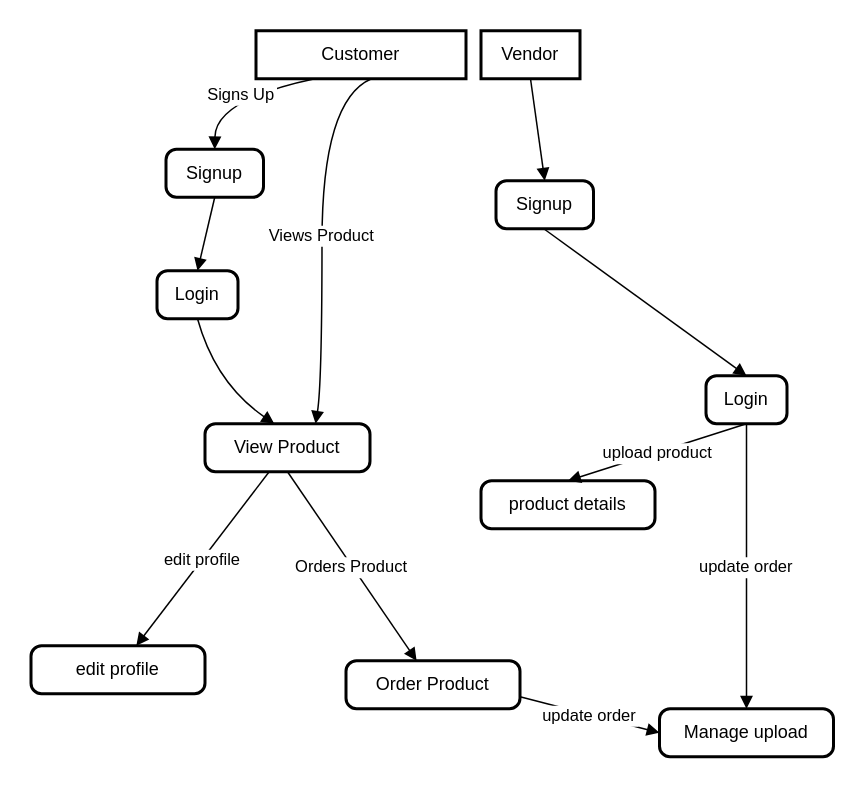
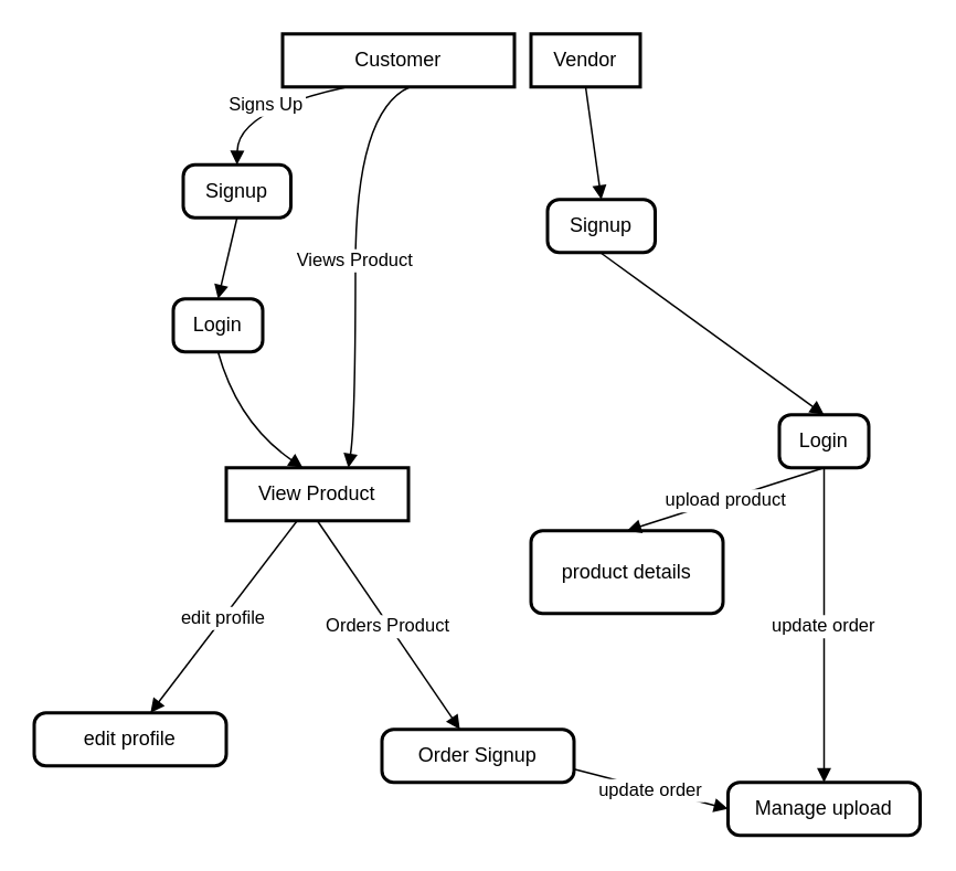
  <mxCell id="0" />
  <mxCell id="1" parent="0" />
  <mxCell id="2" value="Customer" style="whiteSpace=wrap;strokeWidth=2;" parent="1" vertex="1"><mxGeometry x="170" y="20" width="140" height="32" as="geometry" /></mxCell>
  <mxCell id="3" value="Signup" style="rounded=1;absoluteArcSize=1;arcSize=14;whiteSpace=wrap;strokeWidth=2;" parent="1" vertex="1"><mxGeometry y="99" width="65" height="32" as="geometry" x="110" /></mxCell>
  <mxCell id="4" value="Login" style="rounded=1;absoluteArcSize=1;arcSize=14;whiteSpace=wrap;strokeWidth=2;" parent="1" vertex="1"><mxGeometry x="104" y="180" width="54" height="32" as="geometry" /></mxCell>
- <mxCell id="5" value="View Product" style="rounded=1;absoluteArcSize=1;arcSize=14;whiteSpace=wrap;strokeWidth=2;" parent="1" vertex="1"><mxGeometry x="136" y="282" width="110" height="32" as="geometry" /></mxCell>
- <mxCell id="6" value="Order Product" style="rounded=1;absoluteArcSize=1;arcSize=14;whiteSpace=wrap;strokeWidth=2;" parent="1" vertex="1"><mxGeometry x="230" y="440" width="116" height="32" as="geometry" /></mxCell>
+ <mxCell id="5" value="View Product" style="absoluteArcSize=1;arcSize=14;whiteSpace=wrap;strokeWidth=2;rounded=0;" parent="1" vertex="1"><mxGeometry x="136" y="282" width="110" height="32" as="geometry" /></mxCell>
+ <mxCell id="6" value="Order Signup" style="rounded=1;absoluteArcSize=1;arcSize=14;whiteSpace=wrap;strokeWidth=2;" parent="1" vertex="1"><mxGeometry x="230" y="440" width="116" height="32" as="geometry" /></mxCell>
  <mxCell id="7" value="Vendor" style="whiteSpace=wrap;strokeWidth=2;" parent="1" vertex="1"><mxGeometry x="320" y="20" width="66" height="32" as="geometry" /></mxCell>
  <mxCell id="8" value="Signup" style="rounded=1;absoluteArcSize=1;arcSize=14;whiteSpace=wrap;strokeWidth=2;" parent="1" vertex="1"><mxGeometry x="330" y="120" width="65" height="32" as="geometry" /></mxCell>
  <mxCell id="9" value="Login" style="rounded=1;absoluteArcSize=1;arcSize=14;whiteSpace=wrap;strokeWidth=2;" parent="1" vertex="1"><mxGeometry x="470" y="250" width="54" height="32" as="geometry" /></mxCell>
  <mxCell id="10" value="Signs Up" style="curved=1;startArrow=none;endArrow=block;exitX=0.28;exitY=1;entryX=0.5;entryY=0;" parent="1" source="2" target="3" edge="1"><mxGeometry relative="1" as="geometry"><Array as="points"><mxPoint x="143" y="66" /></Array></mxGeometry></mxCell>
  <mxCell id="11" value="" style="curved=1;startArrow=none;endArrow=block;exitX=0.5;exitY=1;entryX=0.5;entryY=0;" parent="1" source="3" target="4" edge="1"><mxGeometry relative="1" as="geometry"><Array as="points" /></mxGeometry></mxCell>
  <mxCell id="12" value="" style="curved=1;startArrow=none;endArrow=block;exitX=0.5;exitY=1;entryX=0.42;entryY=0;" parent="1" source="4" target="5" edge="1"><mxGeometry relative="1" as="geometry"><Array as="points"><mxPoint x="143" y="255" /></Array></mxGeometry></mxCell>
  <mxCell id="13" value="Views Product" style="curved=1;startArrow=none;endArrow=block;exitX=0.55;exitY=1;entryX=0.67;entryY=0;" parent="1" source="2" target="5" edge="1"><mxGeometry relative="1" as="geometry"><Array as="points"><mxPoint x="214" y="66" /><mxPoint x="214" y="255" /></Array></mxGeometry></mxCell>
  <mxCell id="14" value="" style="curved=1;startArrow=none;endArrow=block;exitX=0.49;exitY=1;entryX=0.5;entryY=0;" parent="1" source="8" target="9" edge="1"><mxGeometry relative="1" as="geometry"><Array as="points" /></mxGeometry></mxCell>
  <mxCell id="15" value="Orders Product" style="curved=1;startArrow=none;endArrow=block;exitX=0.5;exitY=1;exitDx=0;exitDy=0;" edge="1" parent="1" source="5" target="6"><mxGeometry relative="1" as="geometry"><Array as="points" /><mxPoint x="243" y="281" as="sourcePoint" /><mxPoint x="253" y="461" as="targetPoint" /></mxGeometry></mxCell>
  <mxCell id="16" value="edit profile" style="rounded=1;absoluteArcSize=1;arcSize=14;whiteSpace=wrap;strokeWidth=2;" vertex="1" parent="1"><mxGeometry x="20" y="430" width="116" height="32" as="geometry" /></mxCell>
  <mxCell id="17" value="edit profile" style="curved=1;startArrow=none;endArrow=block;" edge="1" parent="1" source="5" target="16"><mxGeometry relative="1" as="geometry"><Array as="points" /><mxPoint x="120" y="340" as="sourcePoint" /><mxPoint x="120" y="520" as="targetPoint" /></mxGeometry></mxCell>
- <mxCell id="18" value="product details" style="rounded=1;absoluteArcSize=1;arcSize=14;whiteSpace=wrap;strokeWidth=2;" vertex="1" parent="1"><mxGeometry x="320" y="320" width="116" height="32" as="geometry" /></mxCell>
+ <mxCell id="18" value="product details" style="rounded=1;absoluteArcSize=1;arcSize=14;whiteSpace=wrap;strokeWidth=2;" vertex="1" parent="1"><mxGeometry x="320" y="320" width="116" height="50" as="geometry" /></mxCell>
  <mxCell id="19" value="" style="curved=1;startArrow=none;endArrow=block;exitX=0.5;exitY=1;entryX=0.5;entryY=0;entryDx=0;entryDy=0;exitDx=0;exitDy=0;" edge="1" parent="1" source="7" target="8"><mxGeometry relative="1" as="geometry"><Array as="points" /><mxPoint x="346" y="60" as="sourcePoint" /><mxPoint x="424" y="229" as="targetPoint" /></mxGeometry></mxCell>
  <mxCell id="20" value="upload product" style="curved=1;startArrow=none;endArrow=block;exitX=0.5;exitY=1;exitDx=0;exitDy=0;entryX=0.5;entryY=0;entryDx=0;entryDy=0;" edge="1" parent="1" source="9" target="18"><mxGeometry relative="1" as="geometry"><Array as="points" /><mxPoint x="430" y="170" as="sourcePoint" /><mxPoint x="542" y="338" as="targetPoint" /></mxGeometry></mxCell>
  <mxCell id="21" value="Manage upload" style="rounded=1;absoluteArcSize=1;arcSize=14;whiteSpace=wrap;strokeWidth=2;" vertex="1" parent="1"><mxGeometry x="439" y="472" width="116" height="32" as="geometry" /></mxCell>
  <mxCell id="22" value="update order" style="curved=1;startArrow=none;endArrow=block;exitX=0.5;exitY=1;exitDx=0;exitDy=0;" edge="1" parent="1" source="9" target="21"><mxGeometry relative="1" as="geometry"><Array as="points" /><mxPoint x="507" y="292" as="sourcePoint" /><mxPoint x="388" y="330" as="targetPoint" /></mxGeometry></mxCell>
  <mxCell id="23" value="update order" style="curved=1;startArrow=none;endArrow=block;exitX=1;exitY=0.75;exitDx=0;exitDy=0;entryX=0;entryY=0.5;entryDx=0;entryDy=0;" edge="1" parent="1" source="6" target="21"><mxGeometry relative="1" as="geometry"><Array as="points" /><mxPoint x="299.5" y="493" as="sourcePoint" /><mxPoint x="406.5" y="601" as="targetPoint" /></mxGeometry></mxCell>
